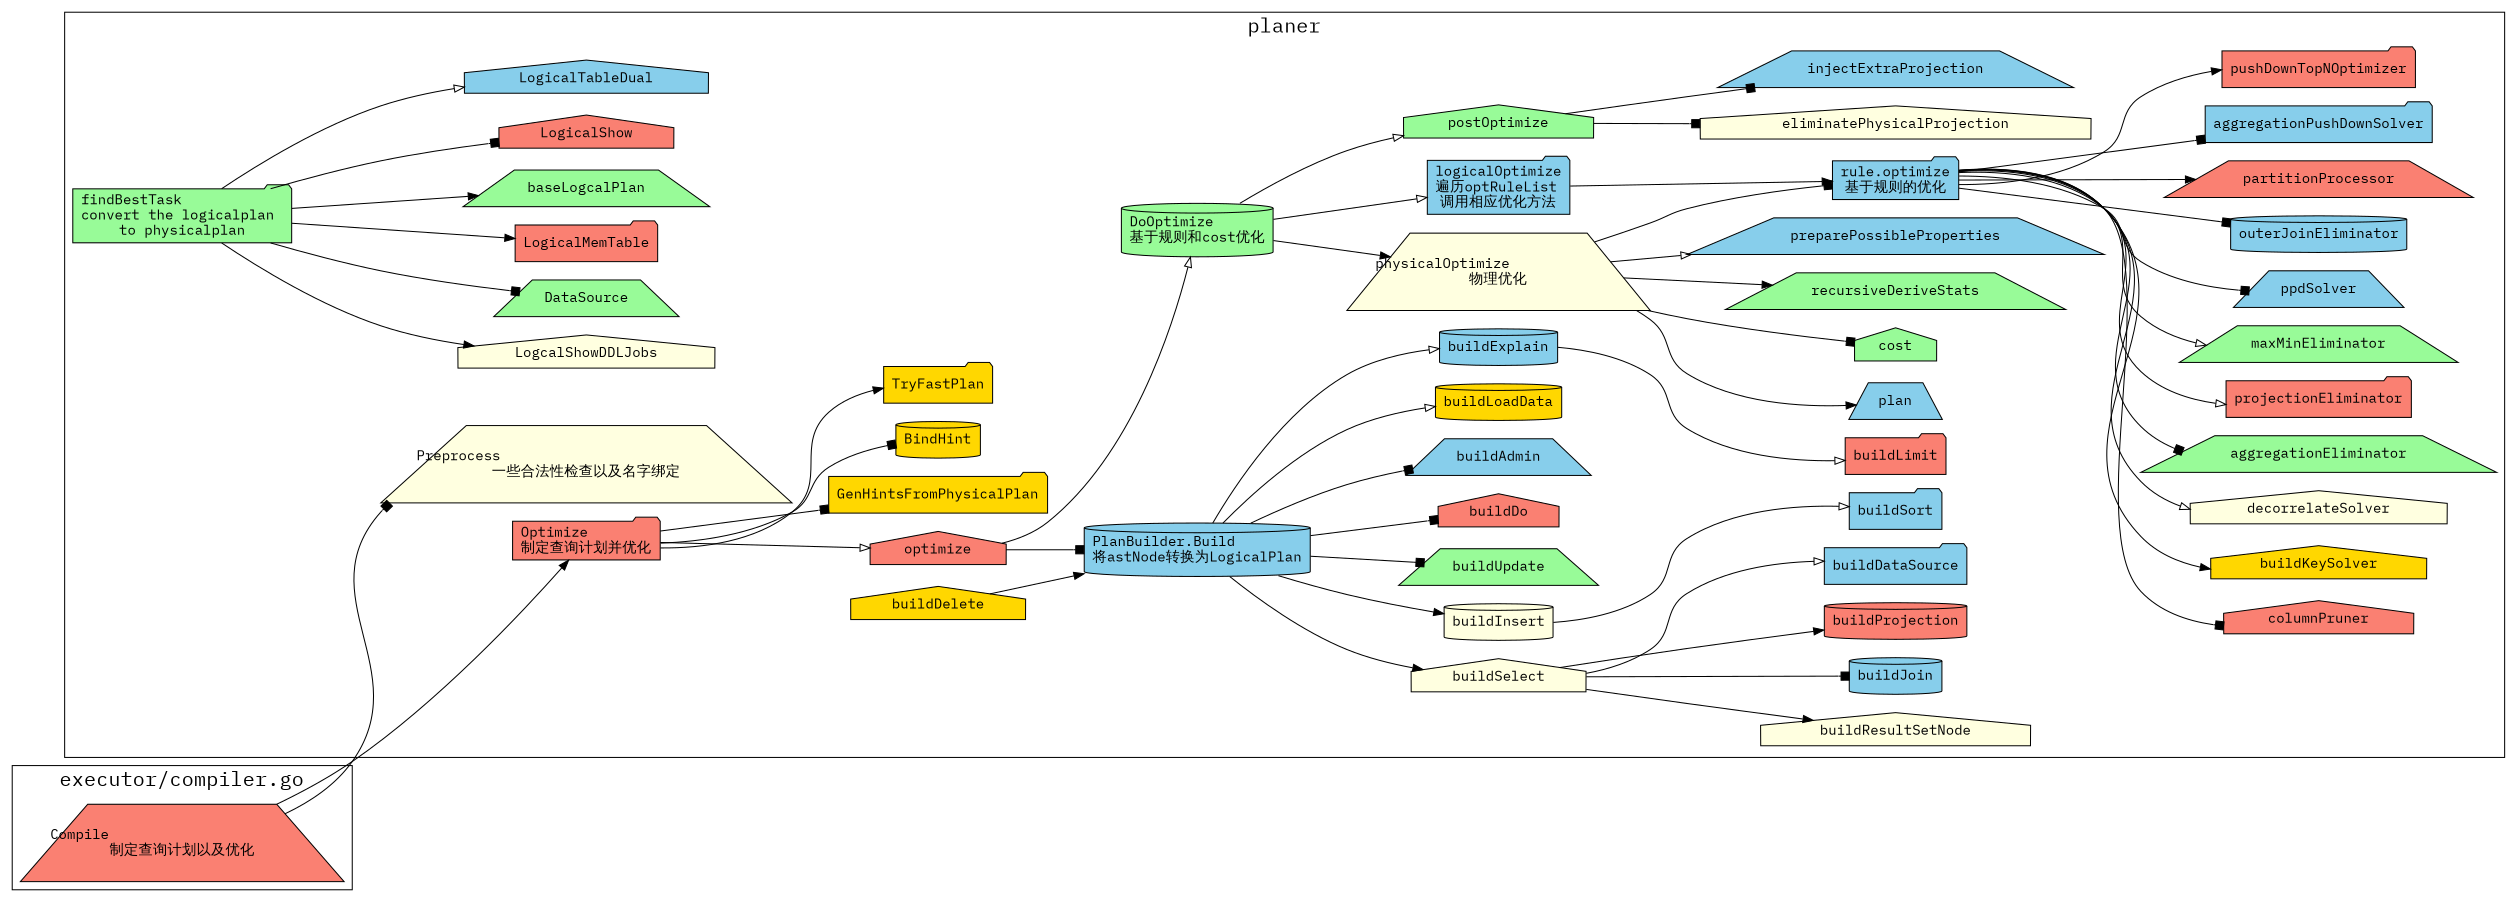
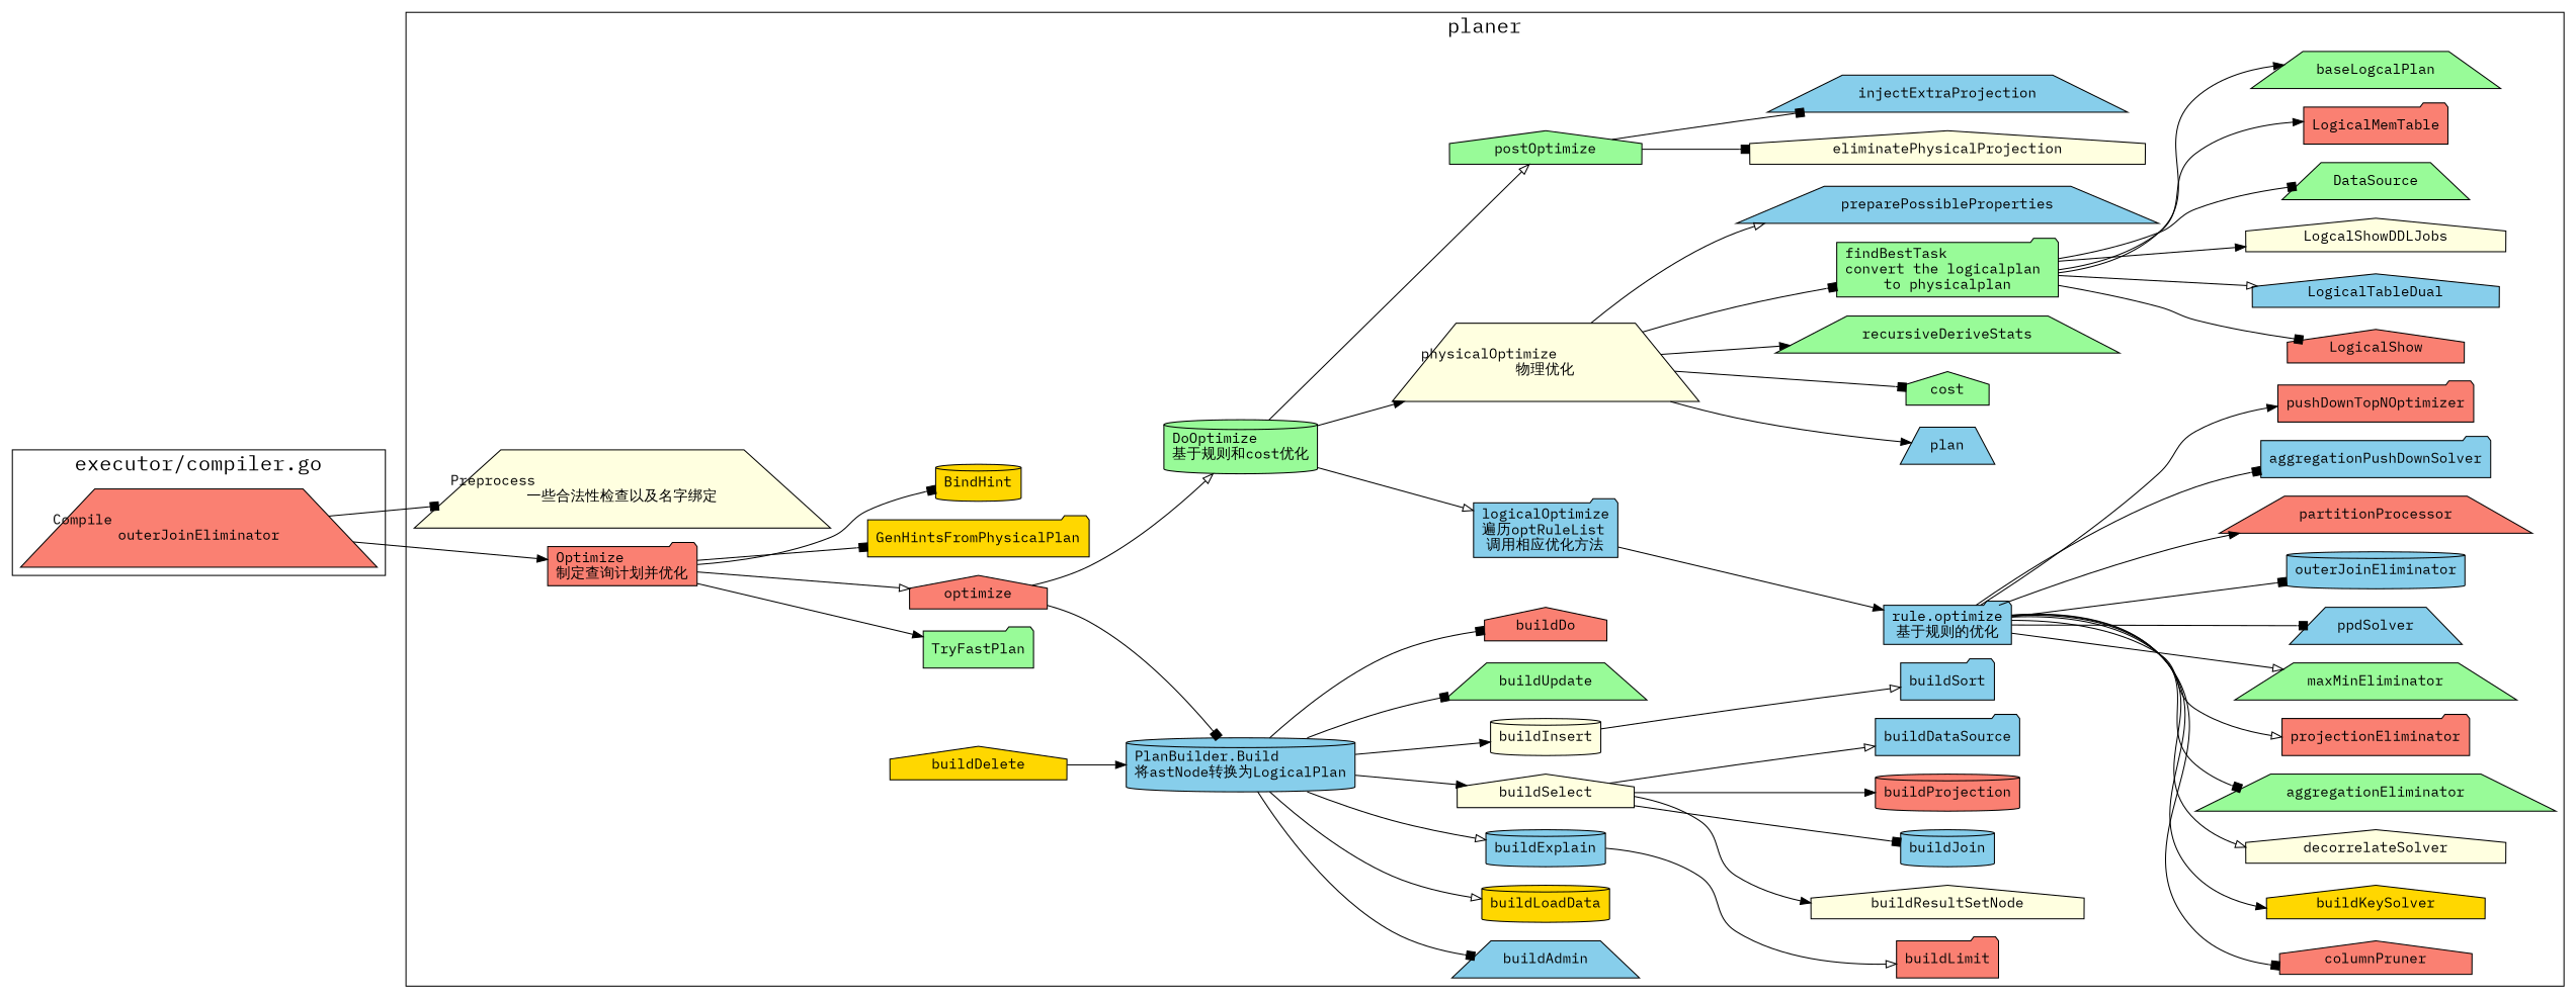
  digraph {
    fontname="IBM Plex Mono"
    newrank=true
    rankdir=LR
    node [fillcolor=skyblue fontname="IBM Plex Mono" shape=trapezium style=filled]
    edge [arrowhead=box fontname="IBM Plex Mono"]
    n1 [fillcolor=lightyellow label="Preprocess\l一些合法性检查以及名字绑定"]
    n2 [fillcolor=salmon label="Optimize\l制定查询计划并优化" shape=folder]
-   TryFastPlan [fillcolor=gold shape=folder]
+   TryFastPlan [fillcolor=palegreen shape=folder]
    optimize [fillcolor=salmon shape=house]
    GenHintsFromPhysicalPlan [fillcolor=gold shape=folder]
    BindHint [fillcolor=gold shape=cylinder]
    n7 [label="PlanBuilder.Build\l将astNode转换为LogicalPlan" shape=cylinder]
    buildAdmin
    buildLoadData [fillcolor=gold shape=cylinder]
    buildExplain [shape=cylinder]
    buildSelect [fillcolor=lightyellow shape=house]
    buildInsert [fillcolor=lightyellow shape=cylinder]
    buildUpdate [fillcolor=palegreen]
    buildDelete [fillcolor=gold shape=house]
    buildDo [fillcolor=salmon shape=house]
    n16 [fillcolor=palegreen label="DoOptimize\l基于规则和cost优化" shape=cylinder]
    n17 [label="logicalOptimize\l遍历optRuleList\l调用相应优化方法" shape=folder]
    n18 [fillcolor=lightyellow label="physicalOptimize\l物理优化"]
    postOptimize [fillcolor=palegreen shape=house]
    buildResultSetNode [fillcolor=lightyellow shape=house]
    buildJoin [shape=cylinder]
    buildLimit [fillcolor=salmon shape=folder]
    buildSort [shape=folder]
    buildProjection [fillcolor=salmon shape=cylinder]
    buildDataSource [shape=folder]
    n26 [label="rule.optimize\l基于规则的优化" shape=folder]
    n27 [label=plan]
    n28 [fillcolor=palegreen label=cost shape=house]
    recursiveDeriveStats [fillcolor=palegreen]
    n30 [fillcolor=palegreen label="findBestTask\lconvert the logicalplan \lto physicalplan" shape=folder]
    preparePossibleProperties
    eliminatePhysicalProjection [fillcolor=lightyellow shape=house]
    injectExtraProjection
    columnPruner [fillcolor=salmon shape=house]
    buildKeySolver [fillcolor=gold shape=house]
    decorrelateSolver [fillcolor=lightyellow shape=house]
    aggregationEliminator [fillcolor=palegreen]
    projectionEliminator [fillcolor=salmon shape=folder]
    maxMinEliminator [fillcolor=palegreen]
    ppdSolver
    outerJoinEliminator [shape=cylinder]
    partitionProcessor [fillcolor=salmon]
    aggregationPushDownSolver [shape=folder]
    pushDownTopNOptimizer [fillcolor=salmon shape=folder]
    LogicalShow [fillcolor=salmon shape=house]
    LogicalTableDual [shape=house]
    LogcalShowDDLJobs [fillcolor=lightyellow shape=house]
    DataSource [fillcolor=palegreen]
    LogicalMemTable [fillcolor=salmon shape=folder]
    baseLogcalPlan [fillcolor=palegreen]
-   n51 [fillcolor=salmon label="Compile\l制定查询计划以及优化"]
+   n51 [fillcolor=salmon label="Compile\louterJoinEliminator"]
    subgraph cluster_1 {
      fontsize=20
      label=planer
      n1
      n2
      TryFastPlan
      optimize
      GenHintsFromPhysicalPlan
      BindHint
      n7
      buildAdmin
      buildLoadData
      buildExplain
      buildSelect
      buildInsert
      buildUpdate
      buildDelete
      buildDo
      n16
      n17
      n18
      postOptimize
      buildResultSetNode
      buildJoin
      buildLimit
      buildSort
      buildProjection
      buildDataSource
      n26
      n27
      n28
      recursiveDeriveStats
      n30
      preparePossibleProperties
      eliminatePhysicalProjection
      injectExtraProjection
      columnPruner
      buildKeySolver
      decorrelateSolver
      aggregationEliminator
      projectionEliminator
      maxMinEliminator
      ppdSolver
      outerJoinEliminator
      partitionProcessor
      aggregationPushDownSolver
      pushDownTopNOptimizer
      LogicalShow
      LogicalTableDual
      LogcalShowDDLJobs
      DataSource
      LogicalMemTable
      baseLogcalPlan
    }
    subgraph cluster_2 {
      fontsize=20
      label="executor/compiler.go"
      n51
    }
    n2 -> TryFastPlan [arrowhead=normal]
    n2 -> optimize [arrowhead=onormal]
    n2 -> GenHintsFromPhysicalPlan
    n2 -> BindHint
    optimize -> n7
    optimize -> n16 [arrowhead=onormal]
    n7 -> buildAdmin
    n7 -> buildLoadData [arrowhead=onormal]
    n7 -> buildExplain [arrowhead=onormal]
    n7 -> buildSelect [arrowhead=normal]
    n7 -> buildInsert [arrowhead=normal]
    n7 -> buildUpdate
    n7 -> buildDo
    buildExplain -> buildLimit [arrowhead=onormal]
    buildSelect -> buildResultSetNode [arrowhead=normal]
    buildSelect -> buildJoin
    buildSelect -> buildProjection [arrowhead=normal]
    buildSelect -> buildDataSource [arrowhead=onormal]
    buildInsert -> buildSort [arrowhead=onormal]
    buildDelete -> n7 [arrowhead=normal]
    n16 -> n17 [arrowhead=onormal]
    n16 -> n18 [arrowhead=normal]
    n16 -> postOptimize [arrowhead=onormal]
    n17 -> n26 [arrowhead=normal]
    n18 -> n27 [arrowhead=normal]
    n18 -> n28
    n18 -> recursiveDeriveStats [arrowhead=normal]
-   n18 -> n26
+   n18 -> n30
    n18 -> preparePossibleProperties [arrowhead=onormal]
    postOptimize -> eliminatePhysicalProjection
    postOptimize -> injectExtraProjection
    n26 -> columnPruner
    n26 -> buildKeySolver [arrowhead=normal]
    n26 -> decorrelateSolver [arrowhead=onormal]
    n26 -> aggregationEliminator
    n26 -> projectionEliminator [arrowhead=onormal]
    n26 -> maxMinEliminator [arrowhead=onormal]
    n26 -> ppdSolver
    n26 -> outerJoinEliminator
    n26 -> partitionProcessor [arrowhead=normal]
    n26 -> aggregationPushDownSolver
    n26 -> pushDownTopNOptimizer [arrowhead=normal]
    n30 -> LogicalShow
    n30 -> LogicalTableDual [arrowhead=onormal]
    n30 -> LogcalShowDDLJobs [arrowhead=normal]
    n30 -> DataSource
    n30 -> LogicalMemTable [arrowhead=normal]
    n30 -> baseLogcalPlan [arrowhead=normal]
    n51 -> n1
    n51 -> n2 [arrowhead=normal]
  }
